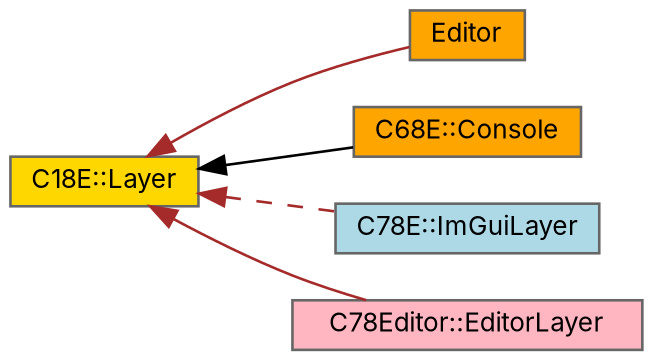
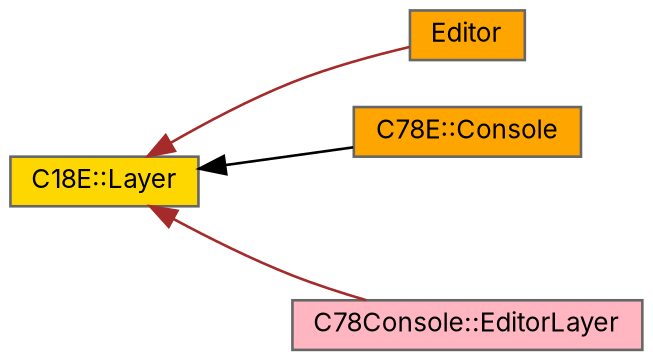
  digraph {
    fontname=Inter
    rankdir=LR
    node [color=grey40 fillcolor=orange fontname=Inter fontsize=10 shape=box style=filled]
    edge [color=brown dir=back fontname=Inter fontsize=10 labelfontname=Helvetica labelfontsize=10 style=solid]
    n1 [fillcolor=gold height=0.2 label="C18E::Layer" width=0.4]
    n2 [height=0.2 label=Editor width=0.4]
-   n3 [height=0.2 label="C68E::Console" width=0.4]
-   n4 [fillcolor=lightblue height=0.2 label="C78E::ImGuiLayer" width=0.4]
-   n5 [fillcolor=lightpink height=0.2 label="C78Editor::EditorLayer" width=0.4]
+   n3 [height=0.2 label="C78E::Console" width=0.4]
+   n5 [fillcolor=lightpink height=0.2 label="C78Console::EditorLayer" width=0.4]
    n1 -> n2
    n1 -> n3 [color=black]
-   n1 -> n4 [style=dashed]
    n1 -> n5
  }
